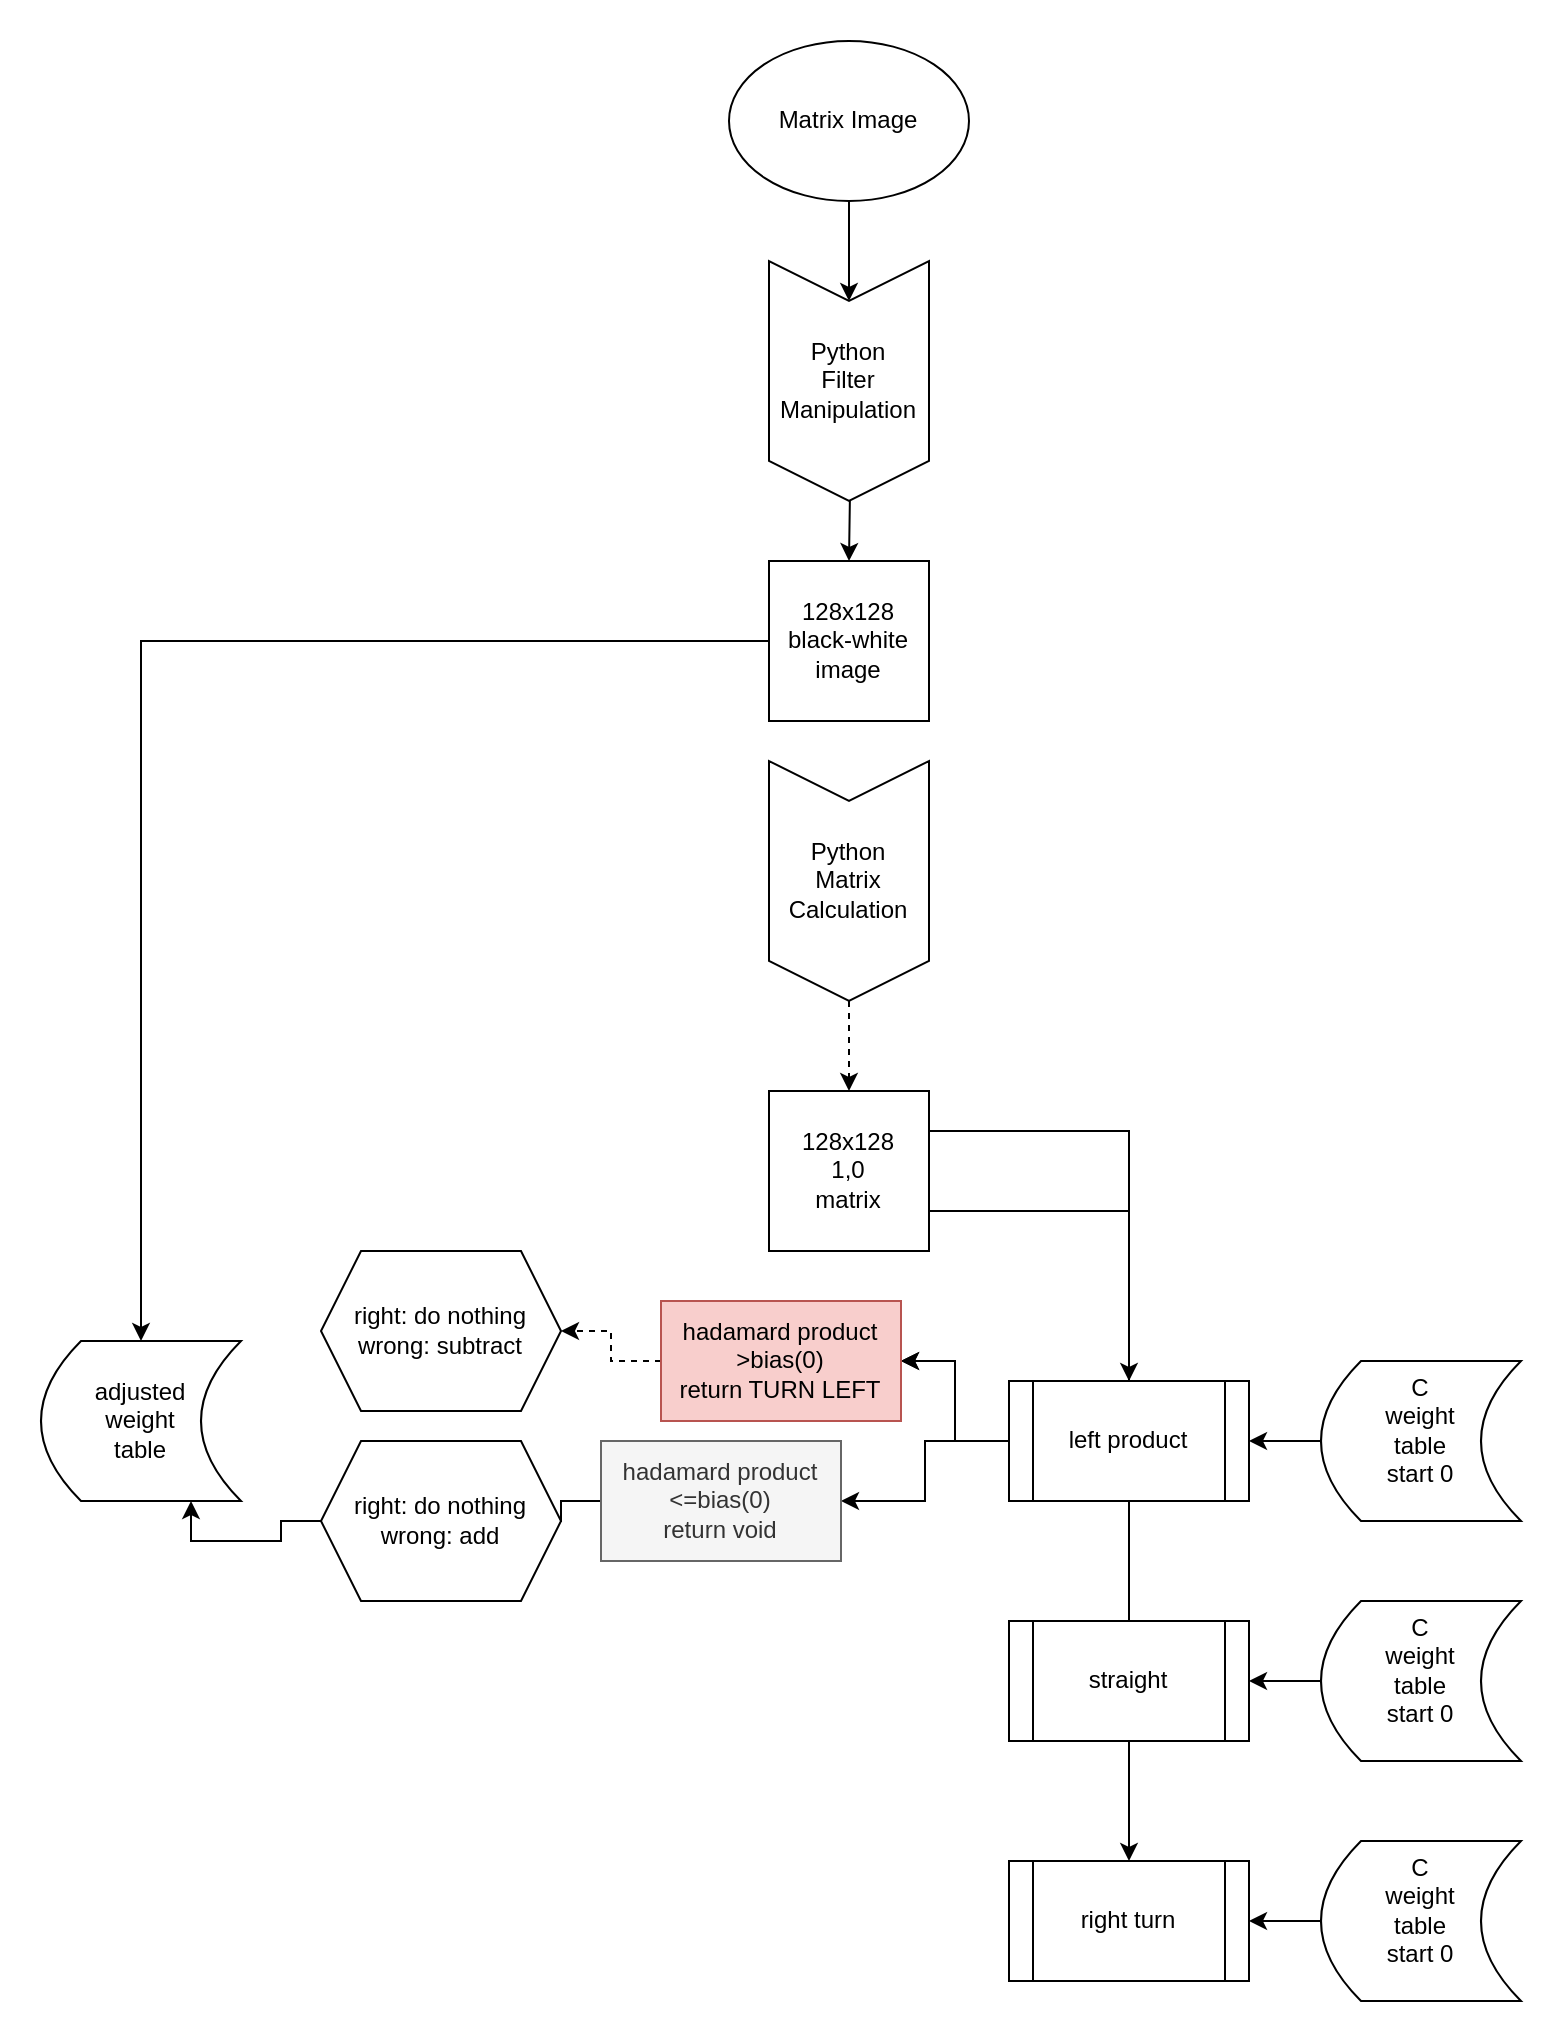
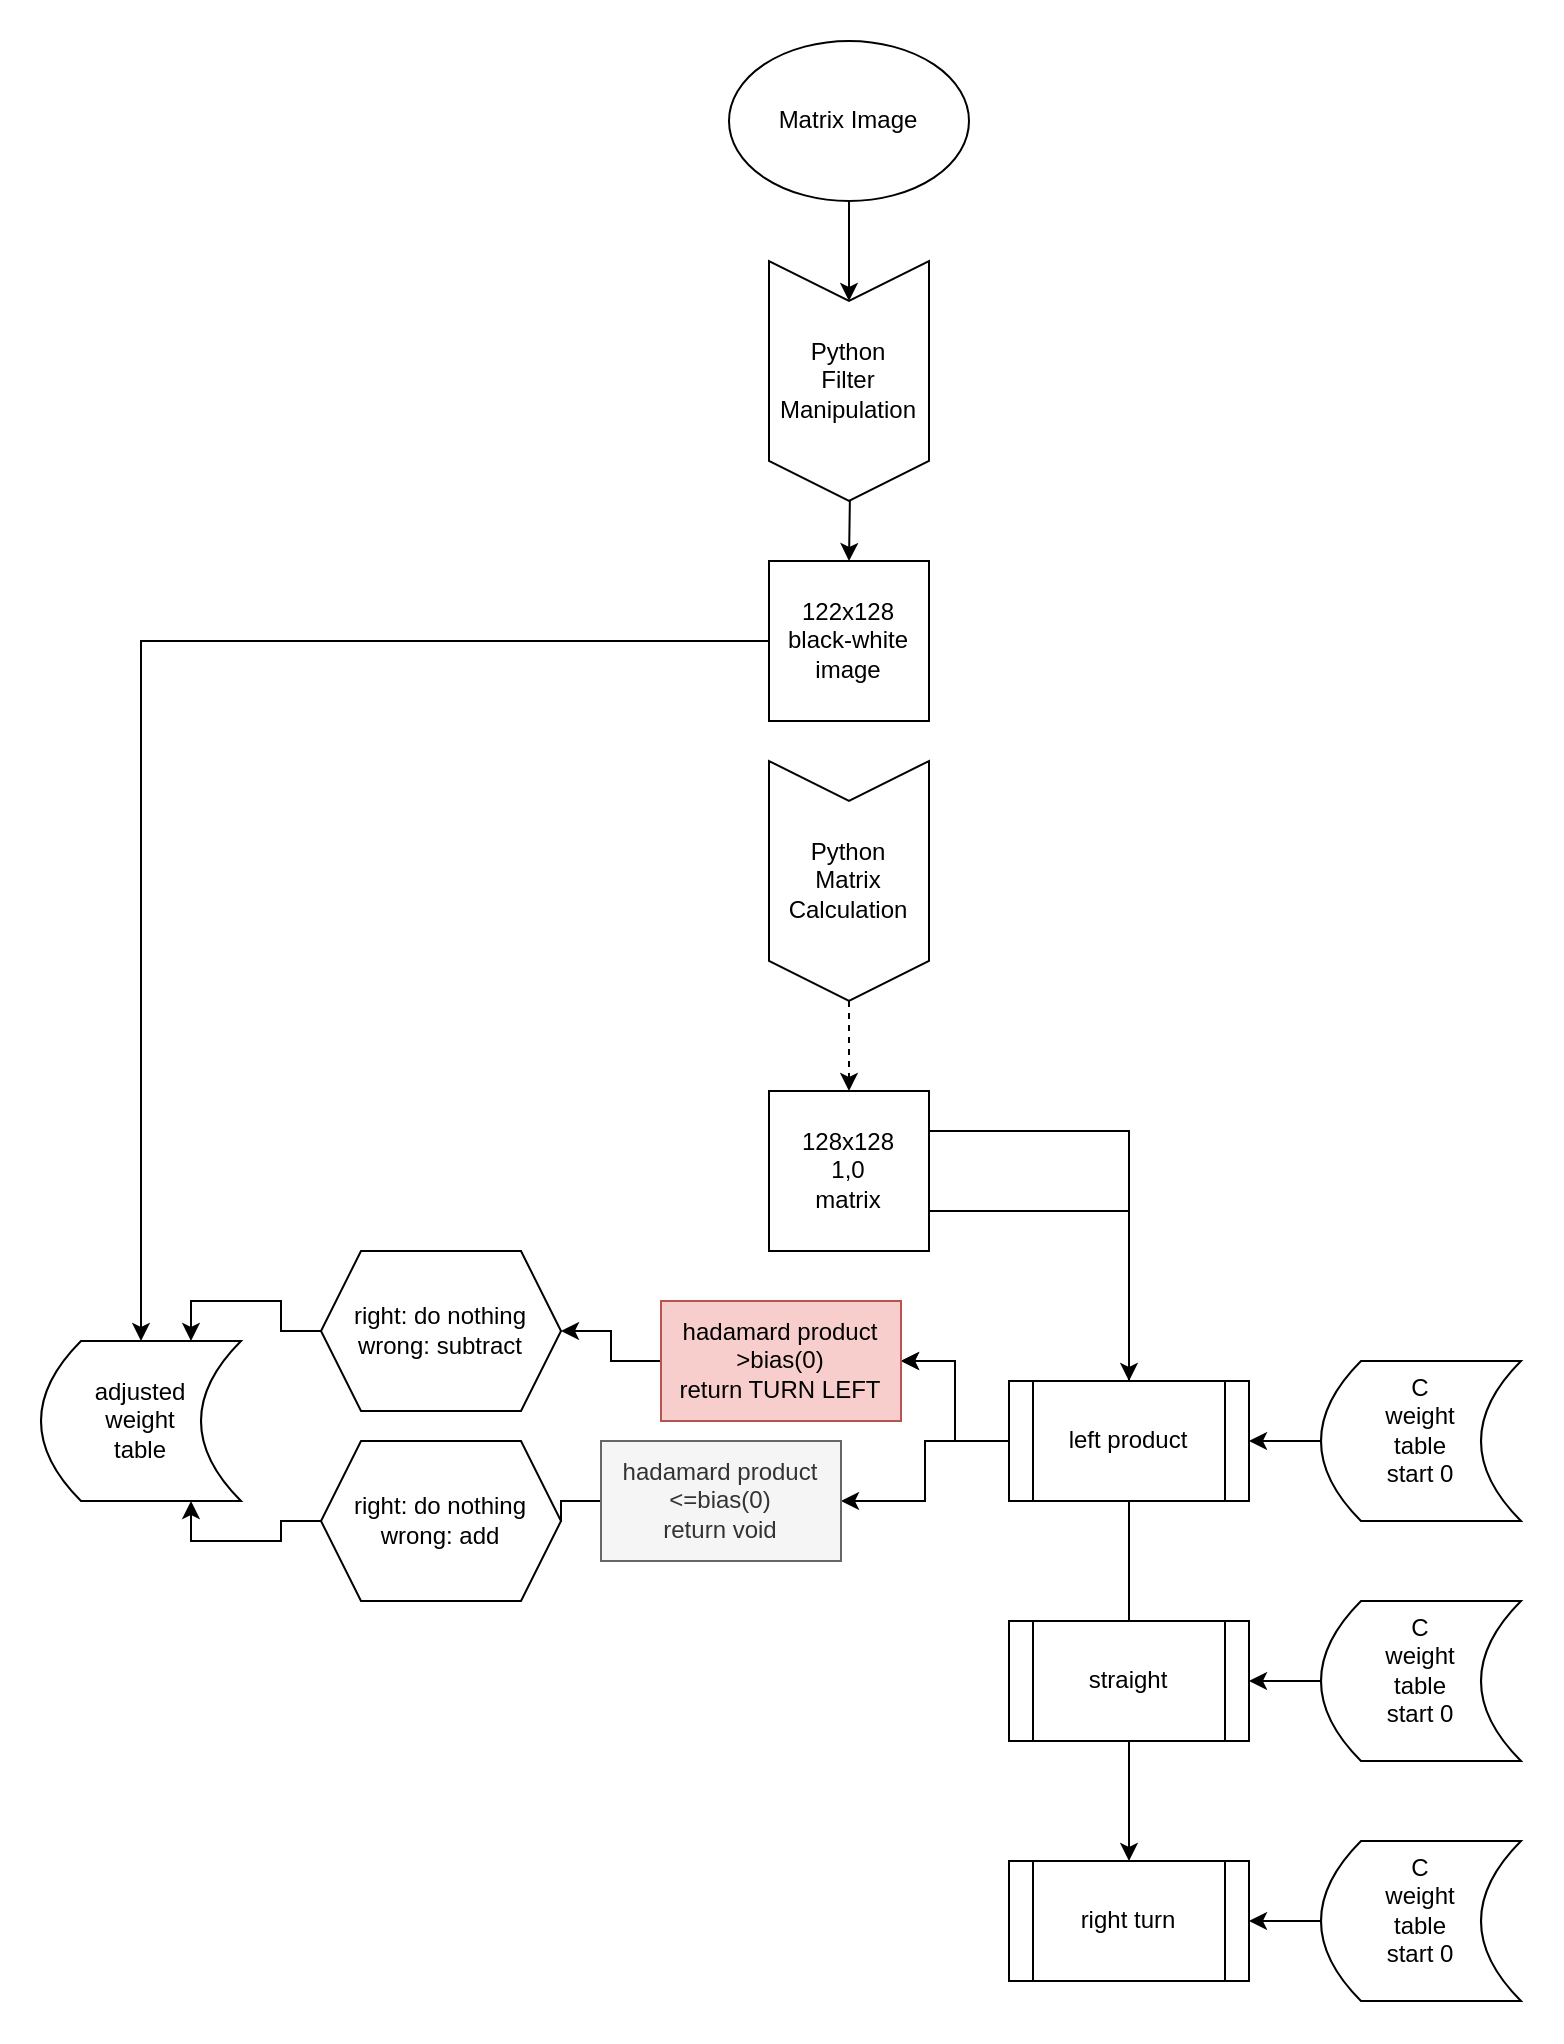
  <mxCell id="0" />
  <mxCell id="1" parent="0" />
  <mxCell id="2" style="edgeStyle=orthogonalEdgeStyle;rounded=0;orthogonalLoop=1;jettySize=auto;html=1;" parent="1" source="3" edge="1"><mxGeometry relative="1" as="geometry"><mxPoint x="424" y="150" as="targetPoint" /></mxGeometry></mxCell>
  <mxCell id="3" value="Matrix Image" style="ellipse;whiteSpace=wrap;html=1;" parent="1" vertex="1"><mxGeometry x="364" y="20" width="120" height="80" as="geometry" /></mxCell>
  <mxCell id="4" style="edgeStyle=orthogonalEdgeStyle;rounded=0;orthogonalLoop=1;jettySize=auto;html=1;entryX=0.5;entryY=0;entryDx=0;entryDy=0;" parent="1" target="6" edge="1"><mxGeometry relative="1" as="geometry"><mxPoint x="424" y="210" as="sourcePoint" /></mxGeometry></mxCell>
  <mxCell id="5" style="edgeStyle=orthogonalEdgeStyle;rounded=0;orthogonalLoop=1;jettySize=auto;html=1;" parent="1" source="6" target="33" edge="1"><mxGeometry relative="1" as="geometry" /></mxCell>
- <mxCell id="6" value="128x128&lt;br&gt;black-white&lt;br&gt;image" style="whiteSpace=wrap;html=1;aspect=fixed;" parent="1" vertex="1"><mxGeometry x="384" y="280" width="80" height="80" as="geometry" /></mxCell>
+ <mxCell id="6" value="122x128&lt;br&gt;black-white&lt;br&gt;image" style="whiteSpace=wrap;html=1;aspect=fixed;" parent="1" vertex="1"><mxGeometry x="384" y="280" width="80" height="80" as="geometry" /></mxCell>
  <mxCell id="7" value="Python&lt;br&gt;Filter&lt;br&gt;Manipulation" style="shape=step;perimeter=stepPerimeter;whiteSpace=wrap;html=1;fixedSize=1;rotation=90;textDirection=rtl;fontColor=default;labelBackgroundColor=none;labelBorderColor=none;verticalAlign=middle;horizontal=0;" parent="1" vertex="1"><mxGeometry x="364" y="150" width="120" height="80" as="geometry" /></mxCell>
  <mxCell id="8" style="edgeStyle=orthogonalEdgeStyle;rounded=0;orthogonalLoop=1;jettySize=auto;html=1;entryX=0.5;entryY=0;entryDx=0;entryDy=0;dashed=1;" parent="1" source="9" target="12" edge="1"><mxGeometry relative="1" as="geometry" /></mxCell>
  <mxCell id="9" value="Python&lt;br&gt;Matrix&lt;br&gt;Calculation&lt;br&gt;" style="shape=step;perimeter=stepPerimeter;whiteSpace=wrap;html=1;fixedSize=1;rotation=90;horizontal=0;" parent="1" vertex="1"><mxGeometry x="364" y="400" width="120" height="80" as="geometry" /></mxCell>
  <mxCell id="10" style="edgeStyle=orthogonalEdgeStyle;rounded=0;orthogonalLoop=1;jettySize=auto;html=1;exitX=1;exitY=0.25;exitDx=0;exitDy=0;entryX=0.5;entryY=0;entryDx=0;entryDy=0;" parent="1" source="12" target="19" edge="1"><mxGeometry relative="1" as="geometry" /></mxCell>
  <mxCell id="11" style="edgeStyle=orthogonalEdgeStyle;rounded=0;orthogonalLoop=1;jettySize=auto;html=1;exitX=1;exitY=0.75;exitDx=0;exitDy=0;entryX=0.5;entryY=0;entryDx=0;entryDy=0;" parent="1" source="12" target="15" edge="1"><mxGeometry relative="1" as="geometry" /></mxCell>
  <mxCell id="12" value="128x128&lt;br&gt;1,0&lt;br&gt;matrix" style="whiteSpace=wrap;html=1;aspect=fixed;" parent="1" vertex="1"><mxGeometry x="384" y="545" width="80" height="80" as="geometry" /></mxCell>
  <mxCell id="13" value="" style="edgeStyle=orthogonalEdgeStyle;rounded=0;orthogonalLoop=1;jettySize=auto;html=1;" parent="1" source="14" target="19" edge="1"><mxGeometry relative="1" as="geometry" /></mxCell>
  <mxCell id="14" value="C&lt;br&gt;weight&lt;br&gt;table&lt;br&gt;start 0" style="shape=dataStorage;whiteSpace=wrap;html=1;fixedSize=1;rotation=0;horizontal=1;verticalAlign=top;textDirection=rtl;labelPosition=center;verticalLabelPosition=middle;align=center;" parent="1" vertex="1"><mxGeometry x="660" y="680" width="100" height="80" as="geometry" /></mxCell>
  <mxCell id="15" value="right turn" style="shape=process;whiteSpace=wrap;html=1;backgroundOutline=1;" parent="1" vertex="1"><mxGeometry x="504" y="930" width="120" height="60" as="geometry" /></mxCell>
  <mxCell id="16" value="" style="edgeStyle=orthogonalEdgeStyle;rounded=0;orthogonalLoop=1;jettySize=auto;html=1;" parent="1" source="19" target="26" edge="1"><mxGeometry relative="1" as="geometry" /></mxCell>
  <mxCell id="17" value="" style="edgeStyle=orthogonalEdgeStyle;rounded=0;orthogonalLoop=1;jettySize=auto;html=1;" parent="1" source="19" target="26" edge="1"><mxGeometry relative="1" as="geometry" /></mxCell>
  <mxCell id="18" style="edgeStyle=orthogonalEdgeStyle;rounded=0;orthogonalLoop=1;jettySize=auto;html=1;entryX=1;entryY=0.5;entryDx=0;entryDy=0;" parent="1" source="19" target="28" edge="1"><mxGeometry relative="1" as="geometry" /></mxCell>
  <mxCell id="19" value="left product" style="shape=process;whiteSpace=wrap;html=1;backgroundOutline=1;" parent="1" vertex="1"><mxGeometry x="504" y="690" width="120" height="60" as="geometry" /></mxCell>
  <mxCell id="20" value="straight" style="shape=process;whiteSpace=wrap;html=1;backgroundOutline=1;" parent="1" vertex="1"><mxGeometry x="504" y="810" width="120" height="60" as="geometry" /></mxCell>
  <mxCell id="21" value="" style="edgeStyle=orthogonalEdgeStyle;rounded=0;orthogonalLoop=1;jettySize=auto;html=1;" parent="1" source="22" target="20" edge="1"><mxGeometry relative="1" as="geometry" /></mxCell>
  <mxCell id="22" value="C&lt;br&gt;weight&lt;br&gt;table&lt;br&gt;start 0" style="shape=dataStorage;whiteSpace=wrap;html=1;fixedSize=1;rotation=0;horizontal=1;verticalAlign=top;textDirection=rtl;labelPosition=center;verticalLabelPosition=middle;align=center;" parent="1" vertex="1"><mxGeometry x="660" y="800" width="100" height="80" as="geometry" /></mxCell>
  <mxCell id="23" value="" style="edgeStyle=orthogonalEdgeStyle;rounded=0;orthogonalLoop=1;jettySize=auto;html=1;" parent="1" source="24" target="15" edge="1"><mxGeometry relative="1" as="geometry" /></mxCell>
  <mxCell id="24" value="C&lt;br&gt;weight&lt;br&gt;table&lt;br&gt;start 0" style="shape=dataStorage;whiteSpace=wrap;html=1;fixedSize=1;rotation=0;horizontal=1;verticalAlign=top;textDirection=rtl;labelPosition=center;verticalLabelPosition=middle;align=center;" parent="1" vertex="1"><mxGeometry x="660" y="920" width="100" height="80" as="geometry" /></mxCell>
- <mxCell id="25" value="" style="edgeStyle=orthogonalEdgeStyle;rounded=0;orthogonalLoop=1;jettySize=auto;html=1;dashed=1;" parent="1" source="26" target="30" edge="1"><mxGeometry relative="1" as="geometry" /></mxCell>
+ <mxCell id="25" value="" style="edgeStyle=orthogonalEdgeStyle;rounded=0;orthogonalLoop=1;jettySize=auto;html=1;" parent="1" source="26" target="30" edge="1"><mxGeometry relative="1" as="geometry" /></mxCell>
  <mxCell id="26" value="hadamard product&lt;br&gt;&amp;gt;bias(0)&lt;br&gt;return TURN LEFT" style="whiteSpace=wrap;html=1;fillColor=#f8cecc;strokeColor=#b85450;" parent="1" vertex="1"><mxGeometry x="330" y="650" width="120" height="60" as="geometry" /></mxCell>
  <mxCell id="27" value="" style="edgeStyle=orthogonalEdgeStyle;rounded=0;orthogonalLoop=1;jettySize=auto;html=1;" parent="1" source="28" target="32" edge="1"><mxGeometry relative="1" as="geometry" /></mxCell>
  <mxCell id="28" value="hadamard product&lt;br&gt;&amp;lt;=bias(0)&lt;br&gt;return void" style="whiteSpace=wrap;html=1;fillColor=#f5f5f5;fontColor=#333333;strokeColor=#666666;" parent="1" vertex="1"><mxGeometry x="300" y="720" width="120" height="60" as="geometry" /></mxCell>
+ <mxCell id="29" style="edgeStyle=orthogonalEdgeStyle;rounded=0;orthogonalLoop=1;jettySize=auto;html=1;exitX=0;exitY=0.5;exitDx=0;exitDy=0;entryX=0.75;entryY=0;entryDx=0;entryDy=0;" parent="1" source="30" target="33" edge="1"><mxGeometry relative="1" as="geometry" /></mxCell>
  <mxCell id="30" value="right: do nothing&lt;br&gt;wrong: subtract" style="shape=hexagon;perimeter=hexagonPerimeter2;whiteSpace=wrap;html=1;fixedSize=1;" parent="1" vertex="1"><mxGeometry x="160" y="625" width="120" height="80" as="geometry" /></mxCell>
  <mxCell id="31" style="edgeStyle=orthogonalEdgeStyle;rounded=0;orthogonalLoop=1;jettySize=auto;html=1;exitX=0;exitY=0.5;exitDx=0;exitDy=0;entryX=0.75;entryY=1;entryDx=0;entryDy=0;" parent="1" source="32" target="33" edge="1"><mxGeometry relative="1" as="geometry" /></mxCell>
  <mxCell id="32" value="right: do nothing&lt;br&gt;wrong: add" style="shape=hexagon;perimeter=hexagonPerimeter2;whiteSpace=wrap;html=1;fixedSize=1;" parent="1" vertex="1"><mxGeometry x="160" y="720" width="120" height="80" as="geometry" /></mxCell>
  <mxCell id="33" value="adjusted&lt;br&gt;weight&lt;br&gt;table" style="shape=dataStorage;whiteSpace=wrap;html=1;fixedSize=1;" parent="1" vertex="1"><mxGeometry x="20" y="670" width="100" height="80" as="geometry" /></mxCell>
